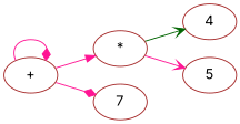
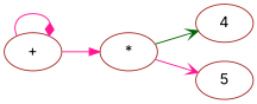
  digraph {
    fontname=Inter
    rankdir=LR
    node [color=brown fontname=Inter]
    edge [arrowhead=diamond color=deeppink fontname=Inter]
    "+"
    "*"
-   7
    4
    5
    "+" -> "+"
    "+" -> "*" [arrowhead=normal]
-   "+" -> 7
    "*" -> 4 [arrowhead=vee color=darkgreen]
    "*" -> 5 [arrowhead=vee]
  }
